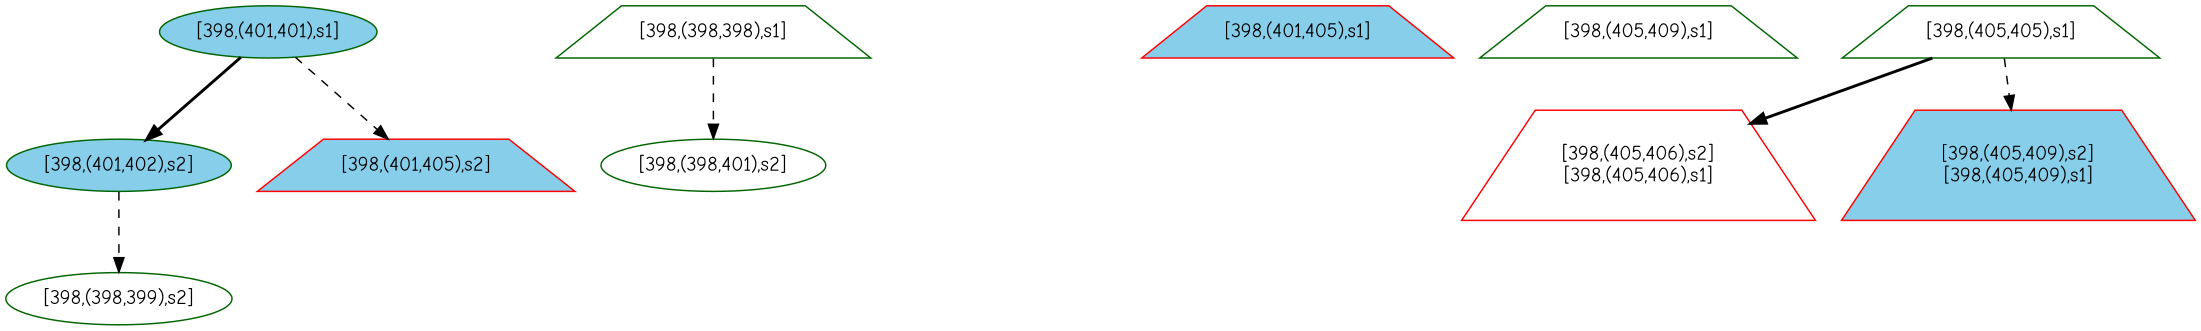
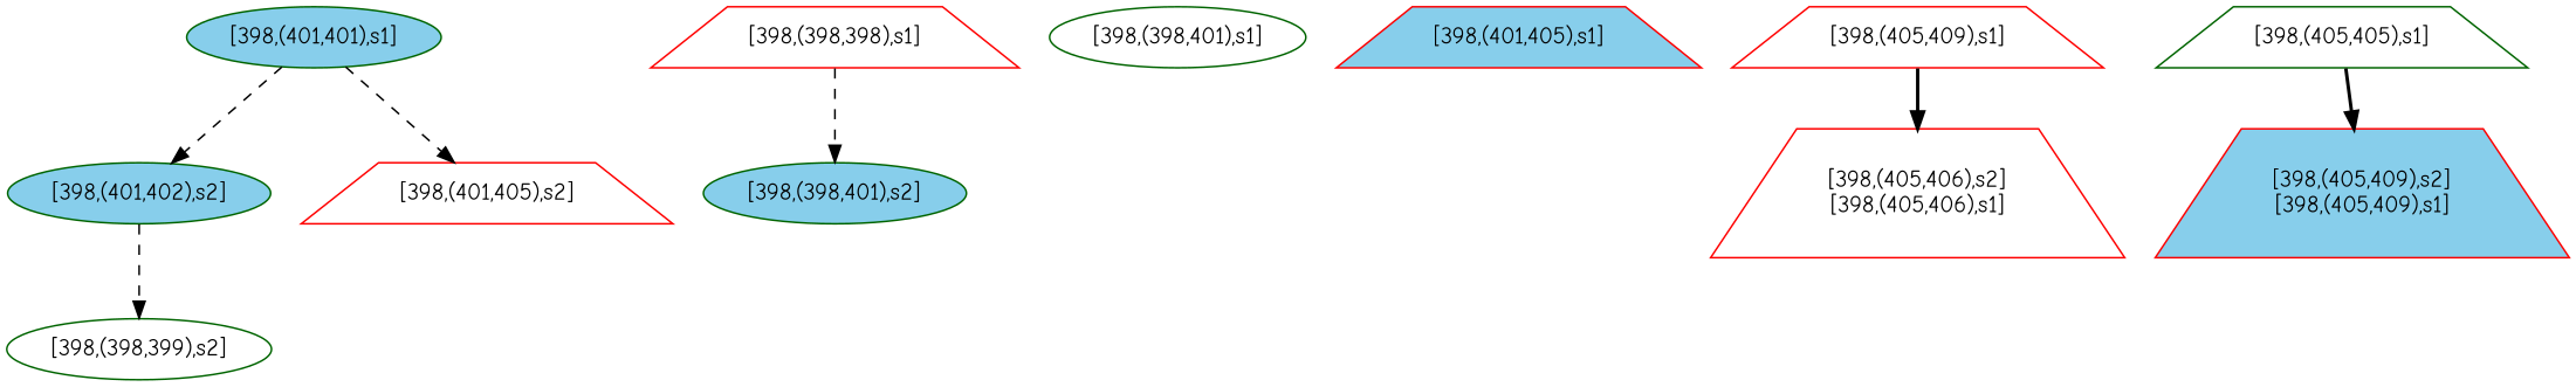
  digraph {
    fontname="Comic Neue"
    node [color=darkgreen fillcolor=white fontname="Comic Neue" shape=trapezium style=filled]
    edge [fontname="Comic Neue" style=dashed]
    n1 [label="[398,(398,399),s2]" shape=ellipse]
-   n2 [label="[398,(398,401),s2]" shape=ellipse]
-   n3 [label="[398,(398,398),s1]"]
+   n2 [fillcolor=skyblue label="[398,(398,401),s2]" shape=ellipse]
+   n3 [color=red label="[398,(398,398),s1]"]
+   n4 [label="[398,(398,401),s1]" shape=ellipse]
    n5 [fillcolor=skyblue label="[398,(401,402),s2]" shape=ellipse]
-   n6 [color=red fillcolor=skyblue label="[398,(401,405),s2]"]
+   n6 [color=red label="[398,(401,405),s2]"]
    n7 [fillcolor=skyblue label="[398,(401,401),s1]" shape=ellipse]
    n8 [color=red fillcolor=skyblue label="[398,(401,405),s1]"]
    n9 [color=red label="[398,(405,406),s2]\n[398,(405,406),s1]"]
    n10 [color=red fillcolor=skyblue label="[398,(405,409),s2]\n[398,(405,409),s1]"]
    n11 [label="[398,(405,405),s1]"]
-   n12 [label="[398,(405,409),s1]"]
+   n12 [color=red label="[398,(405,409),s1]"]
    n3 -> n2
    n5 -> n1
-   n7 -> n5 [style=bold]
+   n7 -> n5
    n7 -> n6
-   n11 -> n9 [style=bold]
-   n11 -> n10
+   n12 -> n9 [style=bold]
+   n11 -> n10 [style=bold]
  }
